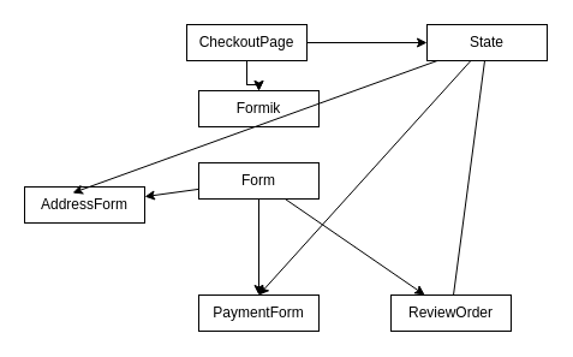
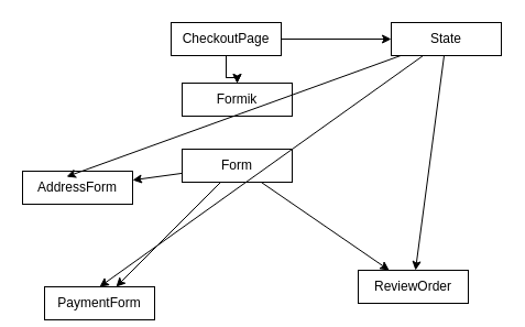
  <mxCell id="0" />
  <mxCell id="1" parent="0" />
  <mxCell id="2" value="" style="edgeStyle=orthogonalEdgeStyle;rounded=0;orthogonalLoop=1;jettySize=auto;html=1;" parent="1" source="5" target="6" edge="1"><mxGeometry relative="1" as="geometry" /></mxCell>
  <mxCell id="3" value="" style="edgeStyle=orthogonalEdgeStyle;rounded=0;orthogonalLoop=1;jettySize=auto;html=1;" parent="1" source="5" target="6" edge="1"><mxGeometry relative="1" as="geometry" /></mxCell>
  <mxCell id="4" style="edgeStyle=none;html=1;" edge="1" parent="1" source="5" target="17"><mxGeometry relative="1" as="geometry" /></mxCell>
  <mxCell id="5" value="CheckoutPage" style="text;html=1;strokeColor=default;fillColor=none;align=center;verticalAlign=middle;whiteSpace=wrap;rounded=0;" parent="1" vertex="1"><mxGeometry x="155" y="20" width="100" height="30" as="geometry" /></mxCell>
  <mxCell id="6" value="Formik" style="text;html=1;strokeColor=default;fillColor=none;align=center;verticalAlign=middle;whiteSpace=wrap;rounded=0;" parent="1" vertex="1"><mxGeometry x="165" y="75" width="100" height="30" as="geometry" /></mxCell>
  <mxCell id="7" value="" style="edgeStyle=none;html=1;" parent="1" source="10" target="11" edge="1"><mxGeometry relative="1" as="geometry" /></mxCell>
  <mxCell id="8" value="" style="edgeStyle=none;html=1;" parent="1" source="10" target="12" edge="1"><mxGeometry relative="1" as="geometry" /></mxCell>
  <mxCell id="9" value="" style="edgeStyle=none;html=1;" parent="1" source="10" target="13" edge="1"><mxGeometry relative="1" as="geometry" /></mxCell>
  <mxCell id="10" value="Form" style="text;html=1;strokeColor=default;fillColor=none;align=center;verticalAlign=middle;whiteSpace=wrap;rounded=0;" parent="1" vertex="1"><mxGeometry x="165" y="135" width="100" height="30" as="geometry" /></mxCell>
  <mxCell id="11" value="AddressForm" style="text;html=1;strokeColor=default;fillColor=none;align=center;verticalAlign=middle;whiteSpace=wrap;rounded=0;" parent="1" vertex="1"><mxGeometry x="20" y="155" width="100" height="30" as="geometry" /></mxCell>
- <mxCell id="12" value="PaymentForm" style="text;html=1;strokeColor=default;fillColor=none;align=center;verticalAlign=middle;whiteSpace=wrap;rounded=0;" parent="1" vertex="1"><mxGeometry x="165" y="245" width="100" height="30" as="geometry" /></mxCell>
+ <mxCell id="12" value="PaymentForm" style="text;html=1;strokeColor=default;fillColor=none;align=center;verticalAlign=middle;whiteSpace=wrap;rounded=0;" parent="1" vertex="1"><mxGeometry x="40" y="260" width="100" height="30" as="geometry" /></mxCell>
  <mxCell id="13" value="ReviewOrder" style="text;html=1;strokeColor=default;fillColor=none;align=center;verticalAlign=middle;whiteSpace=wrap;rounded=0;" parent="1" vertex="1"><mxGeometry x="325" y="245" width="100" height="30" as="geometry" /></mxCell>
- <mxCell id="14" style="edgeStyle=none;html=1;endArrow=none;" edge="1" parent="1" source="17" target="13"><mxGeometry relative="1" as="geometry" /></mxCell>
+ <mxCell id="14" style="edgeStyle=none;html=1;" edge="1" parent="1" source="17" target="13"><mxGeometry relative="1" as="geometry" /></mxCell>
  <mxCell id="15" style="edgeStyle=none;html=1;entryX=0.5;entryY=0;entryDx=0;entryDy=0;" edge="1" parent="1" source="17" target="12"><mxGeometry relative="1" as="geometry" /></mxCell>
  <mxCell id="16" style="edgeStyle=none;html=1;entryX=0.4;entryY=0.167;entryDx=0;entryDy=0;entryPerimeter=0;" edge="1" parent="1" source="17" target="11"><mxGeometry relative="1" as="geometry" /></mxCell>
  <mxCell id="17" value="State" style="text;html=1;strokeColor=default;fillColor=none;align=center;verticalAlign=middle;whiteSpace=wrap;rounded=0;" vertex="1" parent="1"><mxGeometry x="355" y="20" width="100" height="30" as="geometry" /></mxCell>
